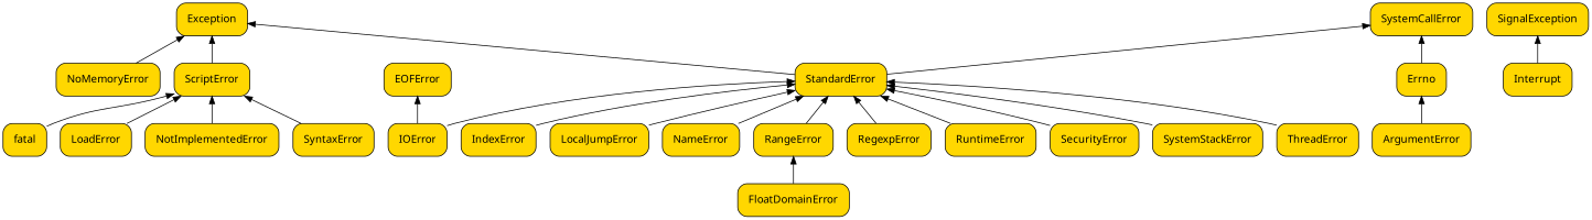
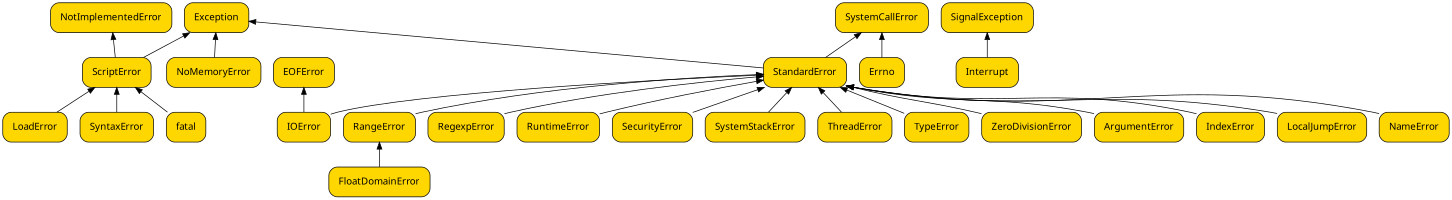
  digraph {
    node [color=black fillcolor=gold fontname="Gotham Pro" margin=0.2 shape=box style="filled, rounded" group=b]
    edge [color=black dir=back]
    Exception [group=""]
    NoMemoryError [group=""]
    ScriptError [group=""]
    StandardError [group=""]
    fatal [group=""]
    LoadError [group=a]
    NotImplementedError [group=a]
    SyntaxError [group=a]
    SignalException [group=""]
    Interrupt
    ArgumentError
    IndexError
    IOError
    LocalJumpError
    NameError
    RangeError
    RegexpError
    RuntimeError
    SecurityError
    SystemStackError
    ThreadError
+   TypeError
+   ZeroDivisionError
    FloatDomainError
    SystemCallError
    Errno
    EOFError
    Exception -> NoMemoryError
    Exception -> ScriptError
    Exception -> StandardError
    ScriptError -> fatal
    ScriptError -> LoadError
-   ScriptError -> NotImplementedError
+   NotImplementedError -> ScriptError
    ScriptError -> SyntaxError
-   Errno -> ArgumentError
+   StandardError -> ArgumentError
    StandardError -> IndexError
    StandardError -> IOError
    StandardError -> LocalJumpError
    StandardError -> NameError
    StandardError -> RangeError
    StandardError -> RegexpError
    StandardError -> RuntimeError
    StandardError -> SecurityError
    StandardError -> SystemStackError
    StandardError -> ThreadError
+   StandardError -> TypeError
+   StandardError -> ZeroDivisionError
    SignalException -> Interrupt
    RangeError -> FloatDomainError
    SystemCallError -> StandardError
    SystemCallError -> Errno
    EOFError -> IOError
  }
